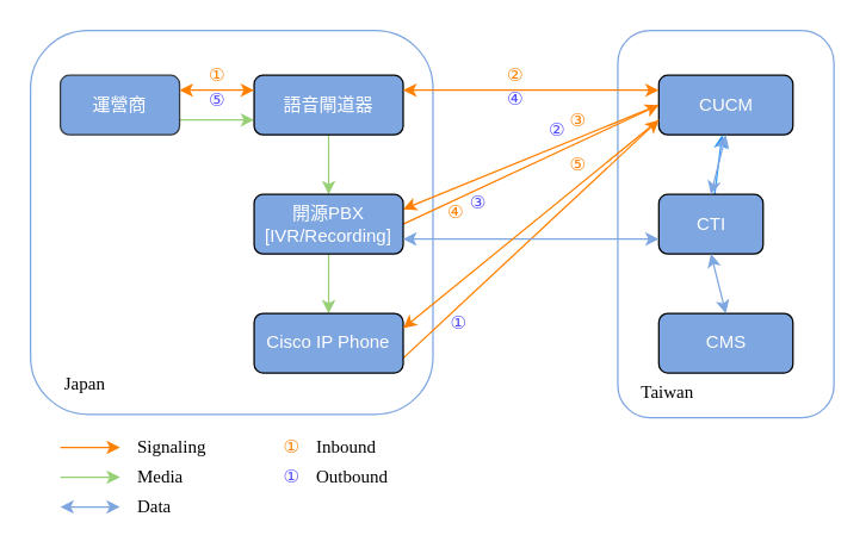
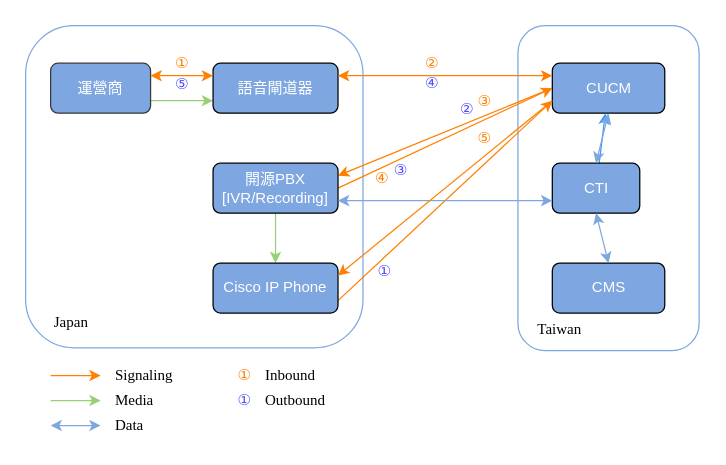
  <mxCell id="0" />
  <mxCell id="1" parent="0" />
  <mxCell id="2" value="" style="rounded=1;whiteSpace=wrap;html=1;fillColor=#FFFFFF;strokeColor=#7EA6E0;" vertex="1" parent="1"><mxGeometry x="414" y="20" width="145" height="260" as="geometry" /></mxCell>
  <mxCell id="3" value="" style="rounded=1;whiteSpace=wrap;html=1;fillColor=#FFFFFF;strokeColor=#7EA6E0;" vertex="1" parent="1"><mxGeometry x="20" y="20" width="270" height="257.75" as="geometry" /></mxCell>
  <mxCell id="4" style="edgeStyle=orthogonalEdgeStyle;rounded=0;orthogonalLoop=1;jettySize=auto;html=1;exitX=1;exitY=0.75;exitDx=0;exitDy=0;entryX=0;entryY=0.75;entryDx=0;entryDy=0;strokeColor=#97D077;" edge="1" parent="1" source="5" target="12"><mxGeometry relative="1" as="geometry" /></mxCell>
  <mxCell id="5" value="&lt;font color=&quot;#ffffff&quot;&gt;運營商&lt;/font&gt;" style="rounded=1;whiteSpace=wrap;html=1;fontSize=12;glass=0;strokeWidth=1;shadow=0;strokeColor=#36393d;fillColor=#7EA6E0;" parent="1" vertex="1"><mxGeometry x="40" y="50" width="80" height="40" as="geometry" /></mxCell>
  <mxCell id="6" style="edgeStyle=none;rounded=0;orthogonalLoop=1;jettySize=auto;html=1;exitX=0;exitY=0.5;exitDx=0;exitDy=0;entryX=1;entryY=0.25;entryDx=0;entryDy=0;strokeColor=#FF8000;fillColor=#3399FF;" edge="1" parent="1" source="7" target="15"><mxGeometry relative="1" as="geometry" /></mxCell>
  <mxCell id="7" value="CUCM" style="rounded=1;whiteSpace=wrap;html=1;fontSize=12;glass=0;strokeWidth=1;shadow=0;fillColor=#7EA6E0;fontColor=#FFFFFF;" parent="1" vertex="1"><mxGeometry x="441.5" y="50" width="90" height="40" as="geometry" /></mxCell>
  <mxCell id="8" value="CMS" style="rounded=1;whiteSpace=wrap;html=1;fontSize=12;glass=0;strokeWidth=1;shadow=0;fillColor=#7EA6E0;fontColor=#FFFFFF;" parent="1" vertex="1"><mxGeometry x="441.5" y="210" width="90" height="40" as="geometry" /></mxCell>
  <mxCell id="9" value="" style="edgeStyle=none;rounded=0;orthogonalLoop=1;jettySize=auto;html=1;strokeColor=#3399FF;fillColor=#3399FF;" edge="1" parent="1" source="10" target="7"><mxGeometry relative="1" as="geometry" /></mxCell>
  <mxCell id="10" value="CTI" style="rounded=1;whiteSpace=wrap;html=1;fontSize=12;glass=0;strokeWidth=1;shadow=0;fillColor=#7EA6E0;fontColor=#FFFFFF;" parent="1" vertex="1"><mxGeometry x="441.5" y="130" width="70" height="40" as="geometry" /></mxCell>
- <mxCell id="11" style="edgeStyle=orthogonalEdgeStyle;rounded=0;orthogonalLoop=1;jettySize=auto;html=1;exitX=0.5;exitY=1;exitDx=0;exitDy=0;entryX=0.5;entryY=0;entryDx=0;entryDy=0;strokeColor=#97D077;" edge="1" parent="1" source="12" target="15"><mxGeometry relative="1" as="geometry" /></mxCell>
  <mxCell id="12" value="語音閘道器" style="rounded=1;whiteSpace=wrap;html=1;fontSize=12;glass=0;strokeWidth=1;shadow=0;fillColor=#7EA6E0;fontColor=#FFFFFF;" vertex="1" parent="1"><mxGeometry x="170" y="50" width="100" height="40" as="geometry" /></mxCell>
  <mxCell id="13" style="edgeStyle=orthogonalEdgeStyle;rounded=0;orthogonalLoop=1;jettySize=auto;html=1;exitX=0.5;exitY=1;exitDx=0;exitDy=0;entryX=0.5;entryY=0;entryDx=0;entryDy=0;strokeColor=#97D077;" edge="1" parent="1" source="15" target="17"><mxGeometry relative="1" as="geometry" /></mxCell>
  <mxCell id="14" style="edgeStyle=none;rounded=0;orthogonalLoop=1;jettySize=auto;html=1;exitX=1;exitY=0.5;exitDx=0;exitDy=0;entryX=0;entryY=0.5;entryDx=0;entryDy=0;strokeColor=#FF8000;fillColor=#3399FF;" edge="1" parent="1" source="15" target="7"><mxGeometry relative="1" as="geometry" /></mxCell>
  <mxCell id="15" value="開源PBX&lt;br&gt;[IVR/Recording]" style="rounded=1;whiteSpace=wrap;html=1;fontSize=12;glass=0;strokeWidth=1;shadow=0;fillColor=#7EA6E0;fontColor=#FFFFFF;" vertex="1" parent="1"><mxGeometry x="170" y="130" width="100" height="40" as="geometry" /></mxCell>
  <mxCell id="16" style="edgeStyle=none;rounded=0;orthogonalLoop=1;jettySize=auto;html=1;exitX=1;exitY=0.75;exitDx=0;exitDy=0;entryX=0;entryY=0.75;entryDx=0;entryDy=0;strokeColor=#FF8000;fillColor=#3399FF;" edge="1" parent="1" source="17" target="7"><mxGeometry relative="1" as="geometry" /></mxCell>
  <mxCell id="17" value="Cisco IP Phone" style="rounded=1;whiteSpace=wrap;html=1;fontSize=12;glass=0;strokeWidth=1;shadow=0;fillColor=#7EA6E0;fontColor=#FFFFFF;" vertex="1" parent="1"><mxGeometry x="170" y="210" width="100" height="40" as="geometry" /></mxCell>
  <mxCell id="18" value="" style="endArrow=classic;startArrow=classic;html=1;exitX=1;exitY=0.75;exitDx=0;exitDy=0;entryX=0;entryY=0.75;entryDx=0;entryDy=0;strokeColor=#7EA6E0;" edge="1" parent="1" source="15" target="10"><mxGeometry width="50" height="50" relative="1" as="geometry"><mxPoint x="270" y="180" as="sourcePoint" /><mxPoint x="450" y="170" as="targetPoint" /></mxGeometry></mxCell>
  <mxCell id="19" value="" style="endArrow=classic;startArrow=classic;html=1;entryX=0.5;entryY=1;entryDx=0;entryDy=0;exitX=0.5;exitY=0;exitDx=0;exitDy=0;strokeColor=#7EA6E0;" edge="1" parent="1" source="10" target="7"><mxGeometry width="50" height="50" relative="1" as="geometry"><mxPoint x="495" y="120" as="sourcePoint" /><mxPoint x="320" y="130" as="targetPoint" /></mxGeometry></mxCell>
  <mxCell id="20" value="" style="endArrow=classic;startArrow=classic;html=1;entryX=0.5;entryY=0;entryDx=0;entryDy=0;exitX=0.5;exitY=1;exitDx=0;exitDy=0;fillColor=#3399FF;strokeColor=#7EA6E0;" edge="1" parent="1" source="10" target="8"><mxGeometry width="50" height="50" relative="1" as="geometry"><mxPoint x="505" y="150" as="sourcePoint" /><mxPoint x="505" y="100" as="targetPoint" /></mxGeometry></mxCell>
  <mxCell id="21" style="edgeStyle=none;rounded=0;orthogonalLoop=1;jettySize=auto;html=1;exitX=0;exitY=0.75;exitDx=0;exitDy=0;entryX=1;entryY=0.25;entryDx=0;entryDy=0;strokeColor=#FF8000;fillColor=#3399FF;entryPerimeter=0;" edge="1" parent="1" source="7" target="17"><mxGeometry relative="1" as="geometry"><mxPoint x="460" y="80" as="sourcePoint" /><mxPoint x="280" y="160" as="targetPoint" /></mxGeometry></mxCell>
  <mxCell id="22" value="" style="endArrow=classic;startArrow=classic;html=1;strokeColor=#FF8000;fillColor=#3399FF;" edge="1" parent="1"><mxGeometry width="50" height="50" relative="1" as="geometry"><mxPoint x="120" y="60" as="sourcePoint" /><mxPoint x="170" y="60" as="targetPoint" /></mxGeometry></mxCell>
  <mxCell id="23" value="" style="endArrow=classic;startArrow=classic;html=1;strokeColor=#FF8000;fillColor=#3399FF;entryX=0;entryY=0.25;entryDx=0;entryDy=0;" edge="1" parent="1" target="7"><mxGeometry width="50" height="50" relative="1" as="geometry"><mxPoint x="270" y="60" as="sourcePoint" /><mxPoint x="320" y="60" as="targetPoint" /></mxGeometry></mxCell>
  <mxCell id="24" value="①" style="text;html=1;align=center;verticalAlign=middle;resizable=0;points=[];autosize=1;strokeColor=none;fontColor=#FF8000;" vertex="1" parent="1"><mxGeometry x="130" y="40" width="30" height="20" as="geometry" /></mxCell>
  <mxCell id="25" value="②" style="text;html=1;align=center;verticalAlign=middle;resizable=0;points=[];autosize=1;strokeColor=none;fontColor=#FF8000;" vertex="1" parent="1"><mxGeometry x="330" y="40" width="30" height="20" as="geometry" /></mxCell>
  <mxCell id="26" value="③" style="text;html=1;align=center;verticalAlign=middle;resizable=0;points=[];autosize=1;strokeColor=none;fontColor=#FF8000;" vertex="1" parent="1"><mxGeometry x="372" y="71" width="30" height="20" as="geometry" /></mxCell>
  <mxCell id="27" value="④" style="text;html=1;align=center;verticalAlign=middle;resizable=0;points=[];autosize=1;strokeColor=none;fontColor=#FF8000;" vertex="1" parent="1"><mxGeometry x="290" y="132" width="30" height="20" as="geometry" /></mxCell>
  <mxCell id="28" value="⑤&lt;span style=&quot;font-family: monospace; font-size: 0px;&quot;&gt;%3CmxGraphModel%3E%3Croot%3E%3CmxCell%20id%3D%220%22%2F%3E%3CmxCell%20id%3D%221%22%20parent%3D%220%22%2F%3E%3CmxCell%20id%3D%222%22%20value%3D%22%E2%91%A1%22%20style%3D%22text%3Bhtml%3D1%3Balign%3Dcenter%3BverticalAlign%3Dmiddle%3Bresizable%3D0%3Bpoints%3D%5B%5D%3Bautosize%3D1%3BstrokeColor%3Dnone%3B%22%20vertex%3D%221%22%20parent%3D%221%22%3E%3CmxGeometry%20x%3D%22350%22%20y%3D%22180%22%20width%3D%2230%22%20height%3D%2220%22%20as%3D%22geometry%22%2F%3E%3C%2FmxCell%3E%3C%2Froot%3E%3C%2FmxGraphModel%3E&lt;/span&gt;" style="text;html=1;align=center;verticalAlign=middle;resizable=0;points=[];autosize=1;strokeColor=none;fontColor=#FF8000;" vertex="1" parent="1"><mxGeometry x="372" y="100" width="30" height="20" as="geometry" /></mxCell>
  <mxCell id="29" value="①" style="text;html=1;align=center;verticalAlign=middle;resizable=0;points=[];autosize=1;strokeColor=none;fontColor=#524DFF;" vertex="1" parent="1"><mxGeometry x="292" y="207" width="30" height="20" as="geometry" /></mxCell>
  <mxCell id="30" value="③" style="text;html=1;align=center;verticalAlign=middle;resizable=0;points=[];autosize=1;strokeColor=none;fontColor=#524DFF;" vertex="1" parent="1"><mxGeometry x="305" y="126" width="30" height="20" as="geometry" /></mxCell>
  <mxCell id="31" value="②" style="text;html=1;align=center;verticalAlign=middle;resizable=0;points=[];autosize=1;strokeColor=none;fontColor=#524DFF;" vertex="1" parent="1"><mxGeometry x="358" y="77" width="30" height="20" as="geometry" /></mxCell>
  <mxCell id="32" value="④" style="text;html=1;align=center;verticalAlign=middle;resizable=0;points=[];autosize=1;strokeColor=none;fontColor=#524DFF;" vertex="1" parent="1"><mxGeometry x="330" y="56" width="30" height="20" as="geometry" /></mxCell>
  <mxCell id="33" value="⑤&lt;span style=&quot;font-family: monospace; font-size: 0px;&quot;&gt;%3CmxGraphModel%3E%3Croot%3E%3CmxCell%20id%3D%220%22%2F%3E%3CmxCell%20id%3D%221%22%20parent%3D%220%22%2F%3E%3CmxCell%20id%3D%222%22%20value%3D%22%E2%91%A1%22%20style%3D%22text%3Bhtml%3D1%3Balign%3Dcenter%3BverticalAlign%3Dmiddle%3Bresizable%3D0%3Bpoints%3D%5B%5D%3Bautosize%3D1%3BstrokeColor%3Dnone%3B%22%20vertex%3D%221%22%20parent%3D%221%22%3E%3CmxGeometry%20x%3D%22350%22%20y%3D%22180%22%20width%3D%2230%22%20height%3D%2220%22%20as%3D%22geometry%22%2F%3E%3C%2FmxCell%3E%3C%2Froot%3E%3C%2FmxGraphModel%3E&lt;/span&gt;" style="text;html=1;align=center;verticalAlign=middle;resizable=0;points=[];autosize=1;strokeColor=none;fontColor=#524DFF;" vertex="1" parent="1"><mxGeometry x="130" y="57" width="30" height="20" as="geometry" /></mxCell>
  <mxCell id="34" style="edgeStyle=none;rounded=0;orthogonalLoop=1;jettySize=auto;html=1;exitX=1;exitY=0.75;exitDx=0;exitDy=0;strokeColor=#FF8000;fillColor=#3399FF;" edge="1" parent="1"><mxGeometry relative="1" as="geometry"><mxPoint x="40" y="300" as="sourcePoint" /><mxPoint x="80" y="300" as="targetPoint" /></mxGeometry></mxCell>
  <mxCell id="35" style="edgeStyle=orthogonalEdgeStyle;rounded=0;orthogonalLoop=1;jettySize=auto;html=1;strokeColor=#97D077;" edge="1" parent="1"><mxGeometry relative="1" as="geometry"><mxPoint x="40" y="320" as="sourcePoint" /><mxPoint x="80" y="320" as="targetPoint" /><Array as="points"><mxPoint x="80" y="320" /><mxPoint x="80" y="320" /></Array></mxGeometry></mxCell>
  <mxCell id="36" value="" style="endArrow=classic;startArrow=classic;html=1;exitX=1;exitY=0.75;exitDx=0;exitDy=0;strokeColor=#7EA6E0;" edge="1" parent="1"><mxGeometry width="50" height="50" relative="1" as="geometry"><mxPoint x="40" y="340" as="sourcePoint" /><mxPoint x="80" y="340" as="targetPoint" /></mxGeometry></mxCell>
  <mxCell id="37" value="Signaling" style="text;html=1;align=left;verticalAlign=middle;resizable=0;points=[];autosize=1;strokeColor=none;fontFamily=Tahoma;" vertex="1" parent="1"><mxGeometry x="90" y="290" width="60" height="20" as="geometry" /></mxCell>
  <mxCell id="38" value="Media" style="text;html=1;align=left;verticalAlign=middle;resizable=0;points=[];autosize=1;strokeColor=none;fontFamily=Tahoma;" vertex="1" parent="1"><mxGeometry x="90" y="310" width="50" height="20" as="geometry" /></mxCell>
  <mxCell id="39" value="Data" style="text;html=1;align=left;verticalAlign=middle;resizable=0;points=[];autosize=1;strokeColor=none;fontFamily=Tahoma;" vertex="1" parent="1"><mxGeometry x="90" y="330" width="40" height="20" as="geometry" /></mxCell>
  <mxCell id="40" value="①" style="text;html=1;align=center;verticalAlign=middle;resizable=0;points=[];autosize=1;strokeColor=none;fontColor=#FF8000;" vertex="1" parent="1"><mxGeometry x="180" y="290" width="30" height="20" as="geometry" /></mxCell>
  <mxCell id="41" value="①" style="text;html=1;align=center;verticalAlign=middle;resizable=0;points=[];autosize=1;strokeColor=none;fontColor=#524DFF;" vertex="1" parent="1"><mxGeometry x="180" y="310" width="30" height="20" as="geometry" /></mxCell>
  <mxCell id="42" value="Inbound" style="text;html=1;align=left;verticalAlign=middle;resizable=0;points=[];autosize=1;strokeColor=none;fontFamily=Tahoma;" vertex="1" parent="1"><mxGeometry x="210" y="290" width="60" height="20" as="geometry" /></mxCell>
  <mxCell id="43" value="Outbound" style="text;html=1;align=left;verticalAlign=middle;resizable=0;points=[];autosize=1;strokeColor=none;fontFamily=Tahoma;" vertex="1" parent="1"><mxGeometry x="210" y="310" width="70" height="20" as="geometry" /></mxCell>
  <mxCell id="44" value="Japan" style="text;html=1;align=left;verticalAlign=middle;resizable=0;points=[];autosize=1;strokeColor=none;fontFamily=Tahoma;fontColor=#000000;" vertex="1" parent="1"><mxGeometry x="41" y="248" width="50" height="20" as="geometry" /></mxCell>
  <mxCell id="45" value="Taiwan" style="text;html=1;align=left;verticalAlign=middle;resizable=0;points=[];autosize=1;strokeColor=none;fontFamily=Tahoma;fontColor=#000000;" vertex="1" parent="1"><mxGeometry x="428" y="253" width="50" height="20" as="geometry" /></mxCell>
